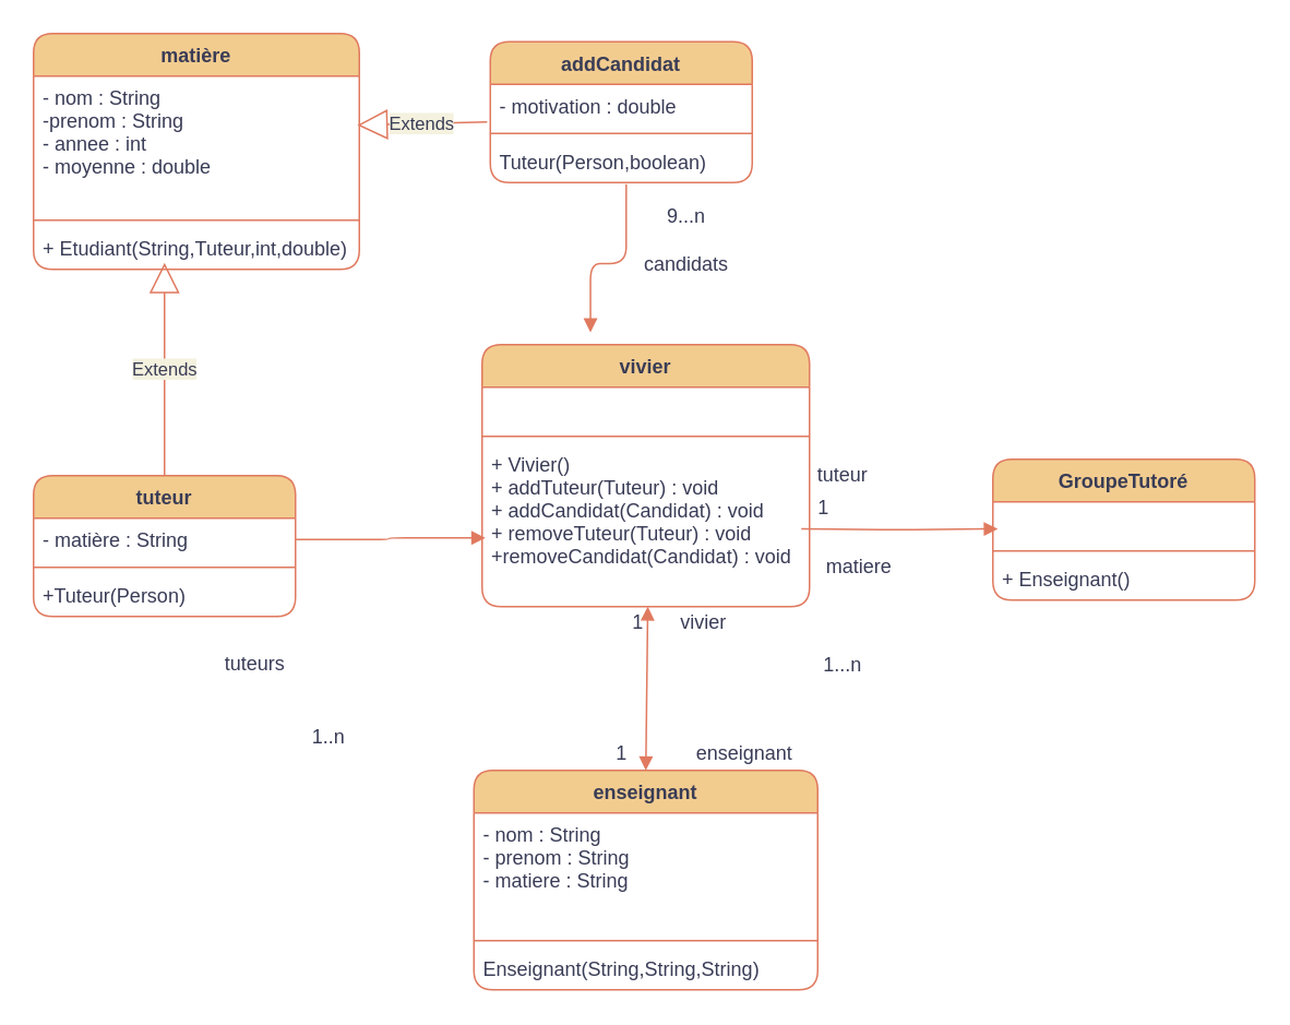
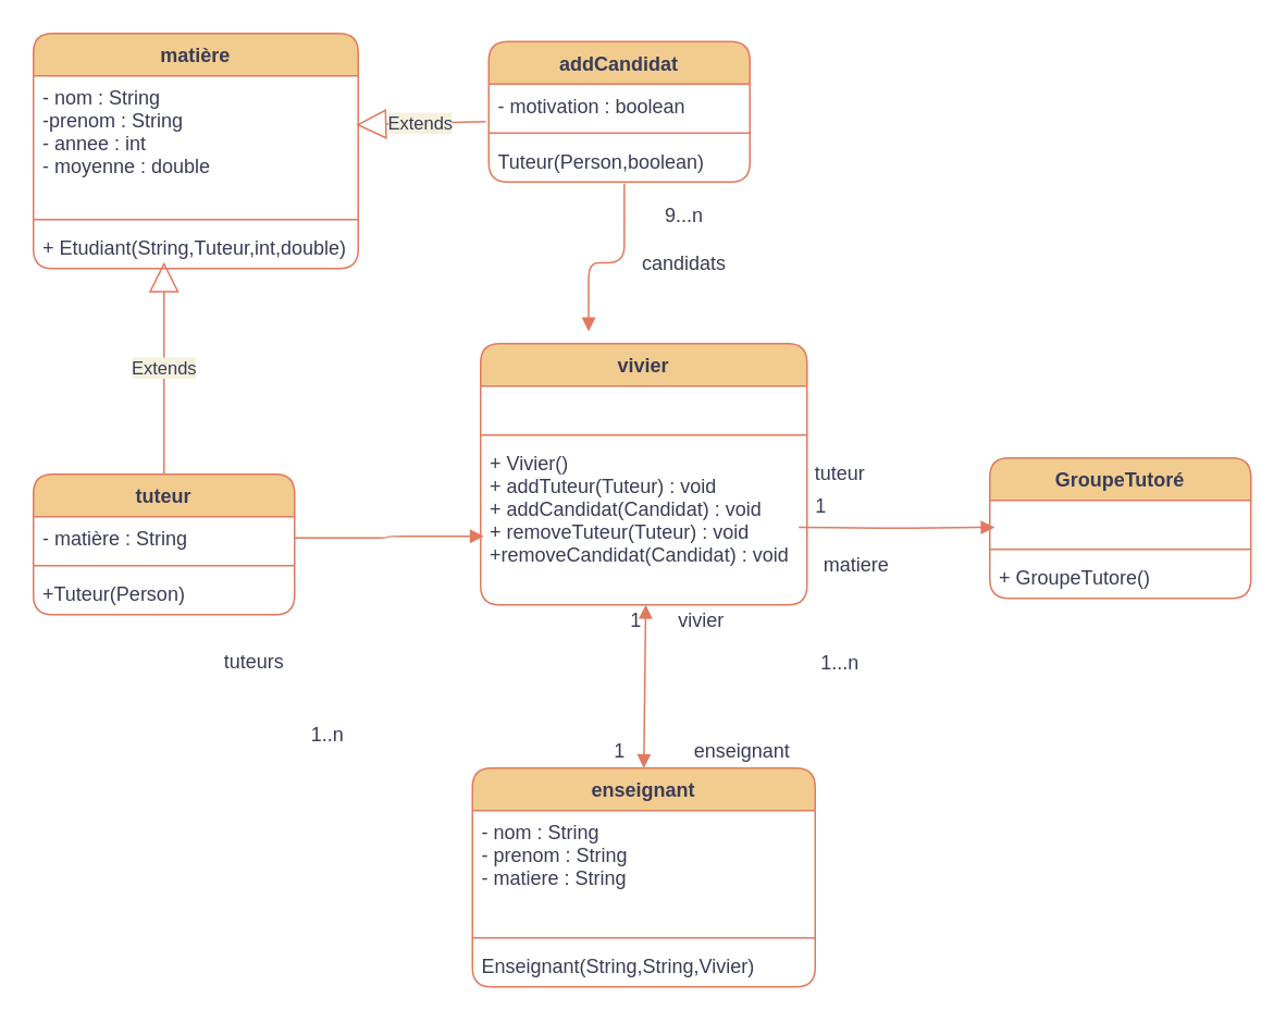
  <mxCell id="0" />
  <mxCell id="1" parent="0" />
  <mxCell id="2" value="matière" style="swimlane;fontStyle=1;align=center;verticalAlign=top;childLayout=stackLayout;horizontal=1;startSize=26;horizontalStack=0;resizeParent=1;resizeParentMax=0;resizeLast=0;collapsible=1;marginBottom=0;rounded=1;fillColor=#F2CC8F;strokeColor=#E07A5F;fontColor=#393C56;" parent="1" vertex="1"><mxGeometry x="20" y="20" width="199" height="144" as="geometry" /></mxCell>
  <mxCell id="3" value="- nom : String&#10;-prenom : String&#10;- annee : int&#10;- moyenne : double&#10;" style="text;strokeColor=none;fillColor=none;align=left;verticalAlign=top;spacingLeft=4;spacingRight=4;overflow=hidden;rotatable=0;points=[[0,0.5],[1,0.5]];portConstraint=eastwest;rounded=1;fontColor=#393C56;" parent="2" vertex="1"><mxGeometry y="26" width="199" height="84" as="geometry" /></mxCell>
  <mxCell id="4" value="" style="line;strokeWidth=1;fillColor=none;align=left;verticalAlign=middle;spacingTop=-1;spacingLeft=3;spacingRight=3;rotatable=0;labelPosition=right;points=[];portConstraint=eastwest;rounded=1;labelBackgroundColor=#F4F1DE;strokeColor=#E07A5F;fontColor=#393C56;" parent="2" vertex="1"><mxGeometry y="110" width="199" height="8" as="geometry" /></mxCell>
  <mxCell id="5" value="+ Etudiant(String,Tuteur,int,double)" style="text;strokeColor=none;fillColor=none;align=left;verticalAlign=top;spacingLeft=4;spacingRight=4;overflow=hidden;rotatable=0;points=[[0,0.5],[1,0.5]];portConstraint=eastwest;rounded=1;fontColor=#393C56;" parent="2" vertex="1"><mxGeometry y="118" width="199" height="26" as="geometry" /></mxCell>
  <mxCell id="6" value="enseignant" style="swimlane;fontStyle=1;align=center;verticalAlign=top;childLayout=stackLayout;horizontal=1;startSize=26;horizontalStack=0;resizeParent=1;resizeParentMax=0;resizeLast=0;collapsible=1;marginBottom=0;rounded=1;fillColor=#F2CC8F;strokeColor=#E07A5F;fontColor=#393C56;" parent="1" vertex="1"><mxGeometry x="289" y="470" width="210" height="134" as="geometry" /></mxCell>
  <mxCell id="7" value="- nom : String&#10;- prenom : String&#10;- matiere : String" style="text;strokeColor=none;fillColor=none;align=left;verticalAlign=top;spacingLeft=4;spacingRight=4;overflow=hidden;rotatable=0;points=[[0,0.5],[1,0.5]];portConstraint=eastwest;rounded=1;fontColor=#393C56;" parent="6" vertex="1"><mxGeometry y="26" width="210" height="74" as="geometry" /></mxCell>
  <mxCell id="8" value="" style="line;strokeWidth=1;fillColor=none;align=left;verticalAlign=middle;spacingTop=-1;spacingLeft=3;spacingRight=3;rotatable=0;labelPosition=right;points=[];portConstraint=eastwest;rounded=1;labelBackgroundColor=#F4F1DE;strokeColor=#E07A5F;fontColor=#393C56;" parent="6" vertex="1"><mxGeometry y="100" width="210" height="8" as="geometry" /></mxCell>
- <mxCell id="9" value="Enseignant(String,String,String)" style="text;strokeColor=none;fillColor=none;align=left;verticalAlign=top;spacingLeft=4;spacingRight=4;overflow=hidden;rotatable=0;points=[[0,0.5],[1,0.5]];portConstraint=eastwest;rounded=1;fontColor=#393C56;shadow=0;" parent="6" vertex="1"><mxGeometry y="108" width="210" height="26" as="geometry" /></mxCell>
+ <mxCell id="9" value="Enseignant(String,String,Vivier)" style="text;strokeColor=none;fillColor=none;align=left;verticalAlign=top;spacingLeft=4;spacingRight=4;overflow=hidden;rotatable=0;points=[[0,0.5],[1,0.5]];portConstraint=eastwest;rounded=1;fontColor=#393C56;shadow=0;" parent="6" vertex="1"><mxGeometry y="108" width="210" height="26" as="geometry" /></mxCell>
  <mxCell id="10" value="tuteur" style="swimlane;fontStyle=1;align=center;verticalAlign=top;childLayout=stackLayout;horizontal=1;startSize=26;horizontalStack=0;resizeParent=1;resizeParentMax=0;resizeLast=0;collapsible=1;marginBottom=0;rounded=1;fillColor=#F2CC8F;strokeColor=#E07A5F;fontColor=#393C56;" parent="1" vertex="1"><mxGeometry x="20" y="290" width="160" height="86" as="geometry" /></mxCell>
  <mxCell id="11" value="- matière : String" style="text;strokeColor=none;fillColor=none;align=left;verticalAlign=top;spacingLeft=4;spacingRight=4;overflow=hidden;rotatable=0;points=[[0,0.5],[1,0.5]];portConstraint=eastwest;rounded=1;fontColor=#393C56;" parent="10" vertex="1"><mxGeometry y="26" width="160" height="26" as="geometry" /></mxCell>
  <mxCell id="12" value="" style="line;strokeWidth=1;fillColor=none;align=left;verticalAlign=middle;spacingTop=-1;spacingLeft=3;spacingRight=3;rotatable=0;labelPosition=right;points=[];portConstraint=eastwest;rounded=1;labelBackgroundColor=#F4F1DE;strokeColor=#E07A5F;fontColor=#393C56;" parent="10" vertex="1"><mxGeometry y="52" width="160" height="8" as="geometry" /></mxCell>
  <mxCell id="13" value="+Tuteur(Person)" style="text;strokeColor=none;fillColor=none;align=left;verticalAlign=top;spacingLeft=4;spacingRight=4;overflow=hidden;rotatable=0;points=[[0,0.5],[1,0.5]];portConstraint=eastwest;rounded=1;fontColor=#393C56;" parent="10" vertex="1"><mxGeometry y="60" width="160" height="26" as="geometry" /></mxCell>
  <mxCell id="14" value="vivier" style="swimlane;fontStyle=1;align=center;verticalAlign=top;childLayout=stackLayout;horizontal=1;startSize=26;horizontalStack=0;resizeParent=1;resizeParentMax=0;resizeLast=0;collapsible=1;marginBottom=0;rounded=1;fillColor=#F2CC8F;strokeColor=#E07A5F;fontColor=#393C56;" parent="1" vertex="1"><mxGeometry x="294" y="210" width="200" height="160" as="geometry" /></mxCell>
  <mxCell id="15" value="&#10;" style="text;strokeColor=none;fillColor=none;align=left;verticalAlign=top;spacingLeft=4;spacingRight=4;overflow=hidden;rotatable=0;points=[[0,0.5],[1,0.5]];portConstraint=eastwest;rounded=1;fontColor=#393C56;" parent="14" vertex="1"><mxGeometry y="26" width="200" height="26" as="geometry" /></mxCell>
  <mxCell id="16" value="" style="line;strokeWidth=1;fillColor=none;align=left;verticalAlign=middle;spacingTop=-1;spacingLeft=3;spacingRight=3;rotatable=0;labelPosition=right;points=[];portConstraint=eastwest;rounded=1;labelBackgroundColor=#F4F1DE;strokeColor=#E07A5F;fontColor=#393C56;" parent="14" vertex="1"><mxGeometry y="52" width="200" height="8" as="geometry" /></mxCell>
  <mxCell id="17" value="+ Vivier()&#10;+ addTuteur(Tuteur) : void&#10;+ addCandidat(Candidat) : void&#10;+ removeTuteur(Tuteur) : void&#10;+removeCandidat(Candidat) : void&#10;&#10;" style="text;strokeColor=none;fillColor=none;align=left;verticalAlign=top;spacingLeft=4;spacingRight=4;overflow=hidden;rotatable=0;points=[[0,0.5],[1,0.5]];portConstraint=eastwest;rounded=1;fontColor=#393C56;" parent="14" vertex="1"><mxGeometry y="60" width="200" height="100" as="geometry" /></mxCell>
  <mxCell id="18" value="Extends" style="endArrow=block;endSize=16;endFill=0;html=1;rounded=1;exitX=0.5;exitY=0;exitDx=0;exitDy=0;entryX=0.402;entryY=0.846;entryDx=0;entryDy=0;entryPerimeter=0;labelBackgroundColor=#F4F1DE;strokeColor=#E07A5F;fontColor=#393C56;" parent="1" source="10" target="5" edge="1"><mxGeometry width="160" relative="1" as="geometry"><mxPoint x="269" y="230" as="sourcePoint" /><mxPoint x="199" y="200" as="targetPoint" /></mxGeometry></mxCell>
  <mxCell id="19" value="9...n&lt;br&gt;&lt;br&gt;candidats" style="text;html=1;strokeColor=none;fillColor=none;align=center;verticalAlign=middle;whiteSpace=wrap;rounded=1;fontColor=#393C56;" parent="1" vertex="1"><mxGeometry x="389" y="120" width="60" height="52" as="geometry" /></mxCell>
  <mxCell id="20" value="" style="endArrow=block;endFill=1;html=1;edgeStyle=orthogonalEdgeStyle;align=left;verticalAlign=top;rounded=1;startArrow=none;exitX=1;exitY=0.5;exitDx=0;exitDy=0;entryX=0.01;entryY=0.58;entryDx=0;entryDy=0;entryPerimeter=0;labelBackgroundColor=#F4F1DE;strokeColor=#E07A5F;fontColor=#393C56;" parent="1" source="11" edge="1" target="17"><mxGeometry x="-1" relative="1" as="geometry"><mxPoint x="239" y="300" as="sourcePoint" /><mxPoint x="329" y="329.01" as="targetPoint" /></mxGeometry></mxCell>
  <mxCell id="21" value="1..n" style="text;html=1;align=center;verticalAlign=middle;resizable=0;points=[];autosize=1;strokeColor=none;fillColor=none;rounded=1;fontColor=#393C56;" parent="1" vertex="1"><mxGeometry x="180" y="440" width="40" height="20" as="geometry" /></mxCell>
  <mxCell id="22" value="tuteurs" style="text;html=1;align=center;verticalAlign=middle;resizable=0;points=[];autosize=1;strokeColor=none;fillColor=none;rounded=1;fontColor=#393C56;" parent="1" vertex="1"><mxGeometry x="130" y="395" width="50" height="20" as="geometry" /></mxCell>
  <mxCell id="23" value="GroupeTutoré" style="swimlane;fontStyle=1;align=center;verticalAlign=top;childLayout=stackLayout;horizontal=1;startSize=26;horizontalStack=0;resizeParent=1;resizeParentMax=0;resizeLast=0;collapsible=1;marginBottom=0;rounded=1;fillColor=#F2CC8F;strokeColor=#E07A5F;fontColor=#393C56;" parent="1" vertex="1"><mxGeometry x="606" y="280" width="160" height="86" as="geometry" /></mxCell>
  <mxCell id="24" value="&#10;" style="text;strokeColor=none;fillColor=none;align=left;verticalAlign=top;spacingLeft=4;spacingRight=4;overflow=hidden;rotatable=0;points=[[0,0.5],[1,0.5]];portConstraint=eastwest;rounded=1;fontColor=#393C56;" parent="23" vertex="1"><mxGeometry y="26" width="160" height="26" as="geometry" /></mxCell>
  <mxCell id="25" value="" style="line;strokeWidth=1;fillColor=none;align=left;verticalAlign=middle;spacingTop=-1;spacingLeft=3;spacingRight=3;rotatable=0;labelPosition=right;points=[];portConstraint=eastwest;rounded=1;labelBackgroundColor=#F4F1DE;strokeColor=#E07A5F;fontColor=#393C56;" parent="23" vertex="1"><mxGeometry y="52" width="160" height="8" as="geometry" /></mxCell>
- <mxCell id="26" value="+ Enseignant()" style="text;strokeColor=none;fillColor=none;align=left;verticalAlign=top;spacingLeft=4;spacingRight=4;overflow=hidden;rotatable=0;points=[[0,0.5],[1,0.5]];portConstraint=eastwest;rounded=1;fontColor=#393C56;" parent="23" vertex="1"><mxGeometry y="60" width="160" height="26" as="geometry" /></mxCell>
+ <mxCell id="26" value="+ GroupeTutore()" style="text;strokeColor=none;fillColor=none;align=left;verticalAlign=top;spacingLeft=4;spacingRight=4;overflow=hidden;rotatable=0;points=[[0,0.5],[1,0.5]];portConstraint=eastwest;rounded=1;fontColor=#393C56;" parent="23" vertex="1"><mxGeometry y="60" width="160" height="26" as="geometry" /></mxCell>
  <mxCell id="27" value="addCandidat&#10;" style="swimlane;fontStyle=1;align=center;verticalAlign=top;childLayout=stackLayout;horizontal=1;startSize=26;horizontalStack=0;resizeParent=1;resizeParentMax=0;resizeLast=0;collapsible=1;marginBottom=0;rounded=1;fillColor=#F2CC8F;strokeColor=#E07A5F;fontColor=#393C56;" parent="1" vertex="1"><mxGeometry x="299" y="25" width="160" height="86" as="geometry" /></mxCell>
- <mxCell id="28" value="- motivation : double" style="text;strokeColor=none;fillColor=none;align=left;verticalAlign=top;spacingLeft=4;spacingRight=4;overflow=hidden;rotatable=0;points=[[0,0.5],[1,0.5]];portConstraint=eastwest;rounded=1;fontColor=#393C56;" parent="27" vertex="1"><mxGeometry y="26" width="160" height="26" as="geometry" /></mxCell>
+ <mxCell id="28" value="- motivation : boolean" style="text;strokeColor=none;fillColor=none;align=left;verticalAlign=top;spacingLeft=4;spacingRight=4;overflow=hidden;rotatable=0;points=[[0,0.5],[1,0.5]];portConstraint=eastwest;rounded=1;fontColor=#393C56;" parent="27" vertex="1"><mxGeometry y="26" width="160" height="26" as="geometry" /></mxCell>
  <mxCell id="29" value="" style="line;strokeWidth=1;fillColor=none;align=left;verticalAlign=middle;spacingTop=-1;spacingLeft=3;spacingRight=3;rotatable=0;labelPosition=right;points=[];portConstraint=eastwest;rounded=1;labelBackgroundColor=#F4F1DE;strokeColor=#E07A5F;fontColor=#393C56;" parent="27" vertex="1"><mxGeometry y="52" width="160" height="8" as="geometry" /></mxCell>
  <mxCell id="30" value="Tuteur(Person,boolean)" style="text;strokeColor=none;fillColor=none;align=left;verticalAlign=top;spacingLeft=4;spacingRight=4;overflow=hidden;rotatable=0;points=[[0,0.5],[1,0.5]];portConstraint=eastwest;rounded=1;fontColor=#393C56;" parent="27" vertex="1"><mxGeometry y="60" width="160" height="26" as="geometry" /></mxCell>
  <mxCell id="31" value="Extends" style="endArrow=block;endSize=16;endFill=0;html=1;rounded=1;entryX=0.994;entryY=0.357;entryDx=0;entryDy=0;entryPerimeter=0;exitX=-0.012;exitY=0.885;exitDx=0;exitDy=0;exitPerimeter=0;labelBackgroundColor=#F4F1DE;strokeColor=#E07A5F;fontColor=#393C56;" parent="1" source="28" target="3" edge="1"><mxGeometry width="160" relative="1" as="geometry"><mxPoint x="289" y="76" as="sourcePoint" /><mxPoint x="179" y="80" as="targetPoint" /></mxGeometry></mxCell>
  <mxCell id="32" value="" style="endArrow=block;endFill=1;html=1;edgeStyle=orthogonalEdgeStyle;align=left;verticalAlign=top;rounded=1;exitX=0.519;exitY=1.038;exitDx=0;exitDy=0;exitPerimeter=0;entryX=0.331;entryY=-0.047;entryDx=0;entryDy=0;entryPerimeter=0;labelBackgroundColor=#F4F1DE;strokeColor=#E07A5F;fontColor=#393C56;" parent="1" source="30" target="14" edge="1"><mxGeometry x="0.561" y="37" relative="1" as="geometry"><mxPoint x="269" y="230" as="sourcePoint" /><mxPoint x="382" y="170" as="targetPoint" /><mxPoint as="offset" /></mxGeometry></mxCell>
  <mxCell id="33" value="" style="endArrow=block;startArrow=block;endFill=1;startFill=1;html=1;rounded=1;exitX=0.506;exitY=1;exitDx=0;exitDy=0;exitPerimeter=0;entryX=0.5;entryY=0;entryDx=0;entryDy=0;labelBackgroundColor=#F4F1DE;strokeColor=#E07A5F;fontColor=#393C56;" parent="1" source="17" target="6" edge="1"><mxGeometry width="160" relative="1" as="geometry"><mxPoint x="269" y="440" as="sourcePoint" /><mxPoint x="409" y="540" as="targetPoint" /></mxGeometry></mxCell>
  <mxCell id="34" value="1" style="text;html=1;align=center;verticalAlign=middle;resizable=0;points=[];autosize=1;strokeColor=none;fillColor=none;rounded=1;fontColor=#393C56;" parent="1" vertex="1"><mxGeometry x="379" y="370" width="20" height="20" as="geometry" /></mxCell>
  <mxCell id="35" value="1" style="text;html=1;align=center;verticalAlign=middle;resizable=0;points=[];autosize=1;strokeColor=none;fillColor=none;rounded=1;fontColor=#393C56;" parent="1" vertex="1"><mxGeometry x="369" y="450" width="20" height="20" as="geometry" /></mxCell>
  <mxCell id="36" value="vivier" style="text;html=1;align=center;verticalAlign=middle;resizable=0;points=[];autosize=1;strokeColor=none;fillColor=none;rounded=1;fontColor=#393C56;" parent="1" vertex="1"><mxGeometry x="409" y="370" width="40" height="20" as="geometry" /></mxCell>
  <mxCell id="37" value="enseignant&lt;br&gt;" style="text;html=1;align=center;verticalAlign=middle;resizable=0;points=[];autosize=1;strokeColor=none;fillColor=none;rounded=1;fontColor=#393C56;" parent="1" vertex="1"><mxGeometry x="419" y="450" width="70" height="20" as="geometry" /></mxCell>
  <mxCell id="38" value="" style="endArrow=block;endFill=1;html=1;edgeStyle=orthogonalEdgeStyle;align=left;verticalAlign=top;rounded=1;entryX=0.019;entryY=0.635;entryDx=0;entryDy=0;entryPerimeter=0;labelBackgroundColor=#F4F1DE;strokeColor=#E07A5F;fontColor=#393C56;" parent="1" target="24" edge="1"><mxGeometry x="-0.667" y="-17" relative="1" as="geometry"><mxPoint x="489" y="322.5" as="sourcePoint" /><mxPoint x="599" y="322.5" as="targetPoint" /><mxPoint as="offset" /></mxGeometry></mxCell>
  <mxCell id="39" value="1&amp;nbsp;" style="text;html=1;align=center;verticalAlign=middle;resizable=0;points=[];autosize=1;strokeColor=none;fillColor=none;rounded=1;fontColor=#393C56;" parent="1" vertex="1"><mxGeometry x="489" y="300" width="30" height="20" as="geometry" /></mxCell>
  <mxCell id="40" value="tuteur" style="text;html=1;align=center;verticalAlign=middle;resizable=0;points=[];autosize=1;strokeColor=none;fillColor=none;rounded=1;fontColor=#393C56;" parent="1" vertex="1"><mxGeometry x="489" y="280" width="50" height="20" as="geometry" /></mxCell>
  <mxCell id="41" value="1...n" style="text;html=1;align=center;verticalAlign=middle;resizable=0;points=[];autosize=1;strokeColor=none;fillColor=none;rounded=1;fontColor=#393C56;" parent="1" vertex="1"><mxGeometry x="494" y="396" width="40" height="20" as="geometry" /></mxCell>
  <mxCell id="42" value="matiere" style="text;html=1;align=center;verticalAlign=middle;resizable=0;points=[];autosize=1;strokeColor=none;fillColor=none;rounded=1;fontColor=#393C56;" parent="1" vertex="1"><mxGeometry x="489" y="336" width="70" height="20" as="geometry" /></mxCell>
